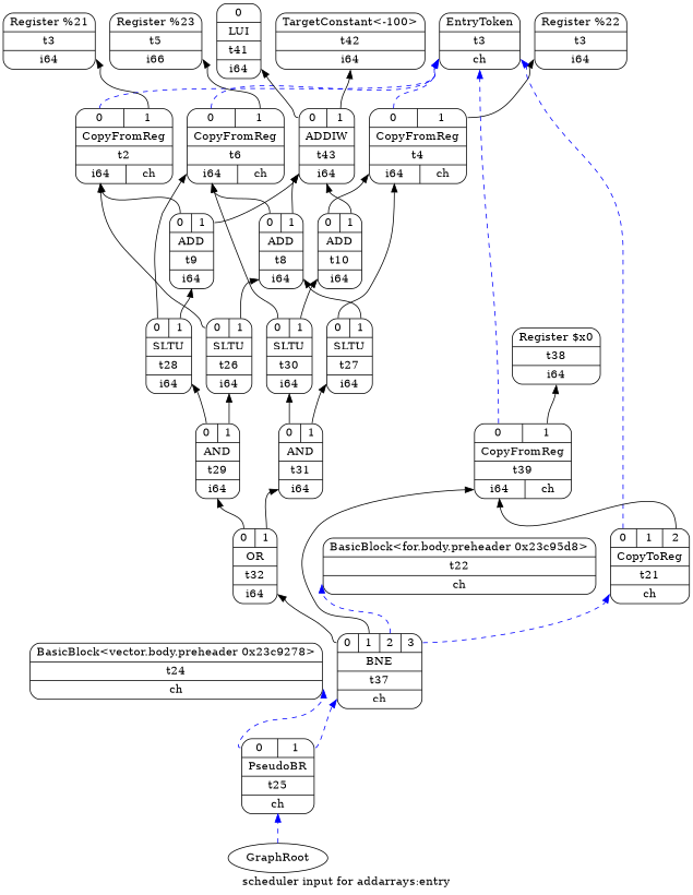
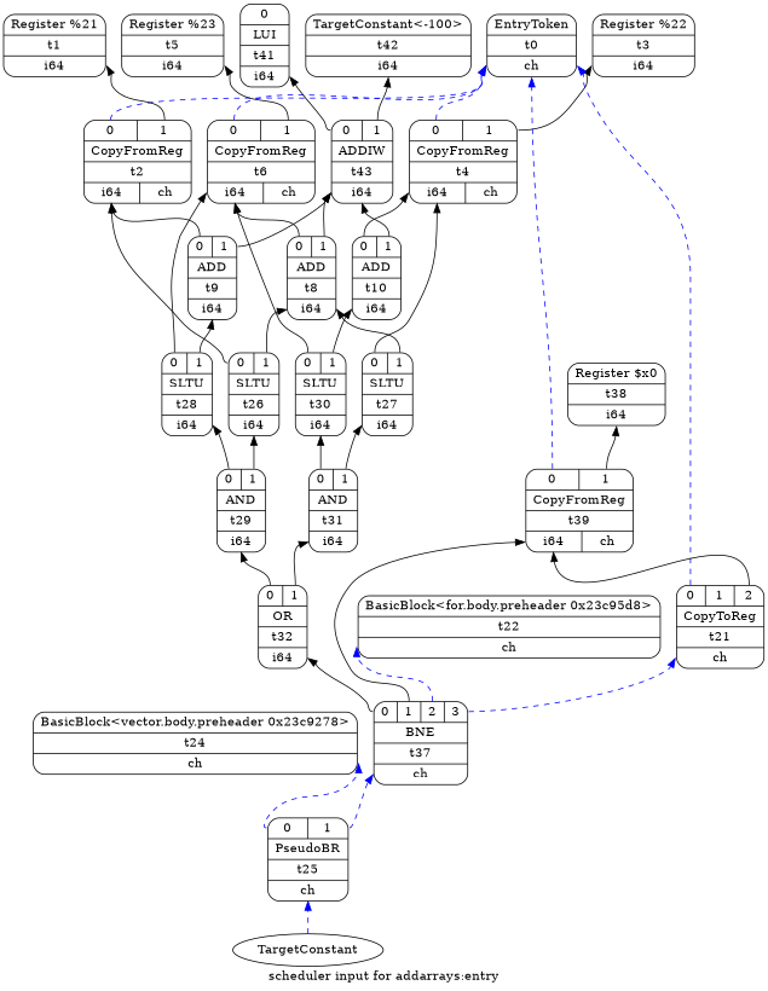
  digraph {
    label="scheduler input for addarrays:entry"
    rankdir=BT
    node [shape=Mrecord]
    edge [headport=d0 tailport=s0]
-   n1 [label="{EntryToken|t3|{<d0>ch}}"]
-   n2 [label="{Register %21|t3|{<d0>i64}}"]
+   n1 [label="{EntryToken|t0|{<d0>ch}}"]
+   n2 [label="{Register %21|t1|{<d0>i64}}"]
    n3 [label="{Register %22|t3|{<d0>i64}}"]
-   n4 [label="{Register %23|t5|{<d0>i66}}"]
+   n4 [label="{Register %23|t5|{<d0>i64}}"]
    n5 [label="{BasicBlock\<for.body.preheader 0x23c95d8\>|t22|{<d0>ch}}"]
    n6 [label="{BasicBlock\<vector.body.preheader 0x23c9278\>|t24|{<d0>ch}}"]
    n7 [label="{{<s0>0|<s1>1}|CopyFromReg|t2|{<d0>i64|<d1>ch}}"]
    n8 [label="{{<s0>0|<s1>1}|CopyFromReg|t4|{<d0>i64|<d1>ch}}"]
    n9 [label="{{<s0>0|<s1>1}|CopyFromReg|t6|{<d0>i64|<d1>ch}}"]
    n10 [label="{{<s0>0|<s1>1|<s2>2}|CopyToReg|t21|{<d0>ch}}"]
    n11 [label="{{<s0>0|<s1>1}|CopyFromReg|t39|{<d0>i64|<d1>ch}}"]
    n12 [label="{Register $x0|t38|{<d0>i64}}"]
    n13 [label="{{<s0>0|<s1>1}|ADD|t9|{<d0>i64}}"]
    n14 [label="{{<s0>0|<s1>1}|ADDIW|t43|{<d0>i64}}"]
    n15 [label="{{<s0>0}|LUI|t41|{<d0>i64}}"]
    n16 [label="{TargetConstant\<-100\>|t42|{<d0>i64}}"]
    n17 [label="{{<s0>0|<s1>1}|ADD|t10|{<d0>i64}}"]
    n18 [label="{{<s0>0|<s1>1}|ADD|t8|{<d0>i64}}"]
    n19 [label="{{<s0>0|<s1>1}|SLTU|t28|{<d0>i64}}"]
    n20 [label="{{<s0>0|<s1>1}|SLTU|t30|{<d0>i64}}"]
    n21 [label="{{<s0>0|<s1>1}|SLTU|t27|{<d0>i64}}"]
    n22 [label="{{<s0>0|<s1>1}|SLTU|t26|{<d0>i64}}"]
    n23 [label="{{<s0>0|<s1>1}|AND|t31|{<d0>i64}}"]
    n24 [label="{{<s0>0|<s1>1}|AND|t29|{<d0>i64}}"]
    n25 [label="{{<s0>0|<s1>1}|OR|t32|{<d0>i64}}"]
    n26 [label="{{<s0>0|<s1>1|<s2>2|<s3>3}|BNE|t37|{<d0>ch}}"]
    n27 [label="{{<s0>0|<s1>1}|PseudoBR|t25|{<d0>ch}}"]
-   n28 [label=GraphRoot plaintext=circle shape=""]
+   n28 [label=TargetConstant plaintext=circle shape=""]
    n7 -> n1 [color=blue style=dashed]
    n7 -> n2 [tailport=s1]
    n8 -> n1 [color=blue style=dashed]
    n8 -> n3 [tailport=s1]
    n9 -> n1 [color=blue style=dashed]
    n9 -> n4 [tailport=s1]
    n10 -> n1 [color=blue style=dashed]
    n10 -> n11 [tailport=s2]
    n11 -> n1 [color=blue style=dashed]
    n11 -> n12 [tailport=s1]
    n13 -> n7
    n13 -> n14 [tailport=s1]
    n14 -> n15
    n14 -> n16 [tailport=s1]
    n17 -> n8
    n17 -> n14 [tailport=s1]
    n18 -> n9
    n18 -> n14 [tailport=s1]
    n19 -> n9
    n19 -> n13 [tailport=s1]
    n20 -> n9
    n20 -> n17 [tailport=s1]
    n21 -> n8
    n21 -> n18 [tailport=s1]
    n22 -> n7
    n22 -> n18 [tailport=s1]
    n23 -> n20
    n23 -> n21 [tailport=s1]
    n24 -> n19
    n24 -> n22 [tailport=s1]
    n25 -> n23 [tailport=s1]
    n25 -> n24
    n26 -> n5 [color=blue style=dashed tailport=s2]
    n26 -> n10 [color=blue style=dashed tailport=s3]
    n26 -> n11 [tailport=s1]
    n26 -> n25
    n27 -> n6 [color=blue style=dashed]
    n27 -> n26 [color=blue style=dashed tailport=s1]
    n28 -> n27 [color=blue style=dashed]
  }
